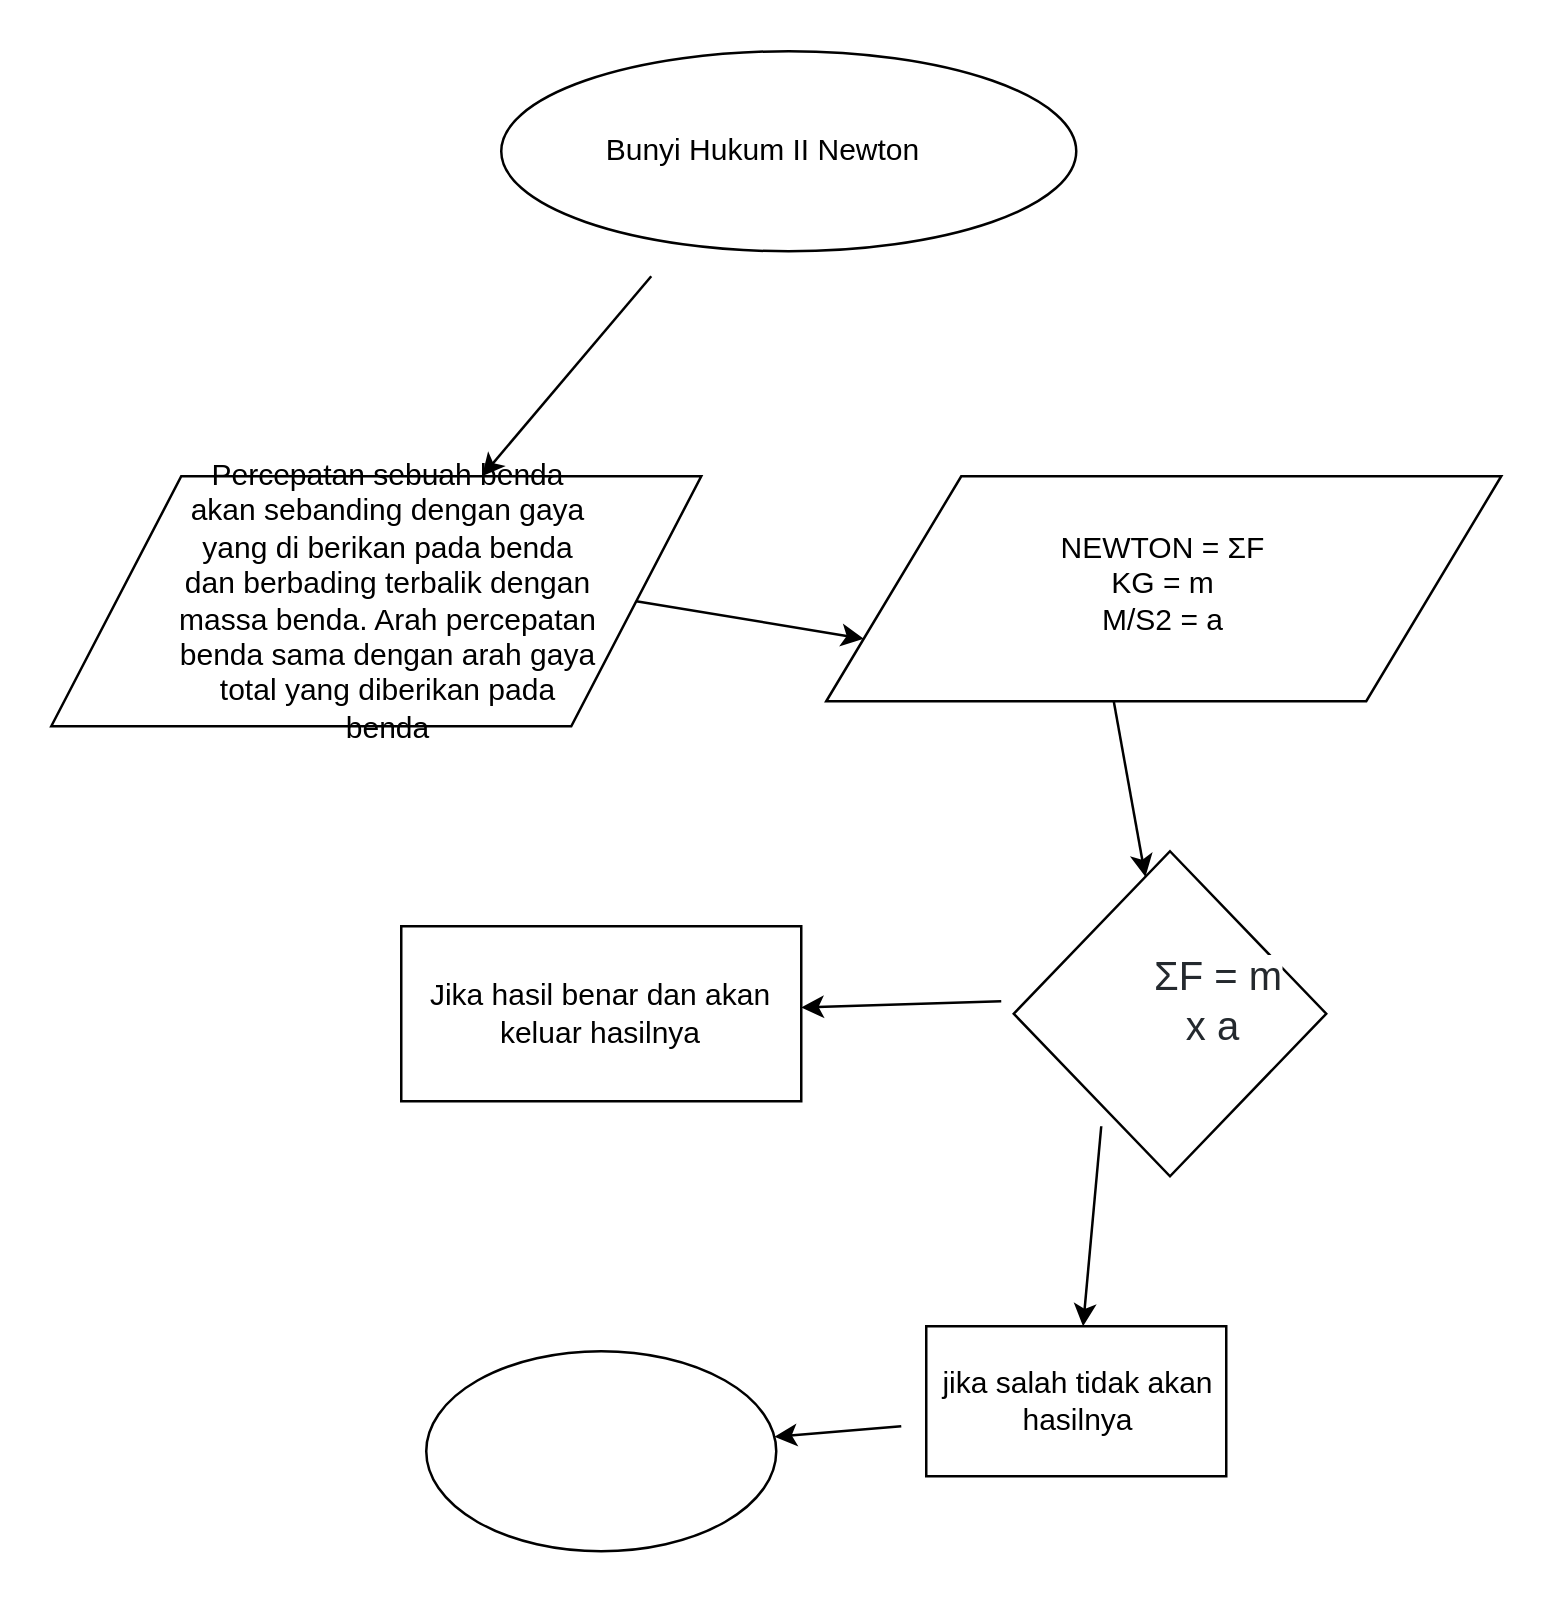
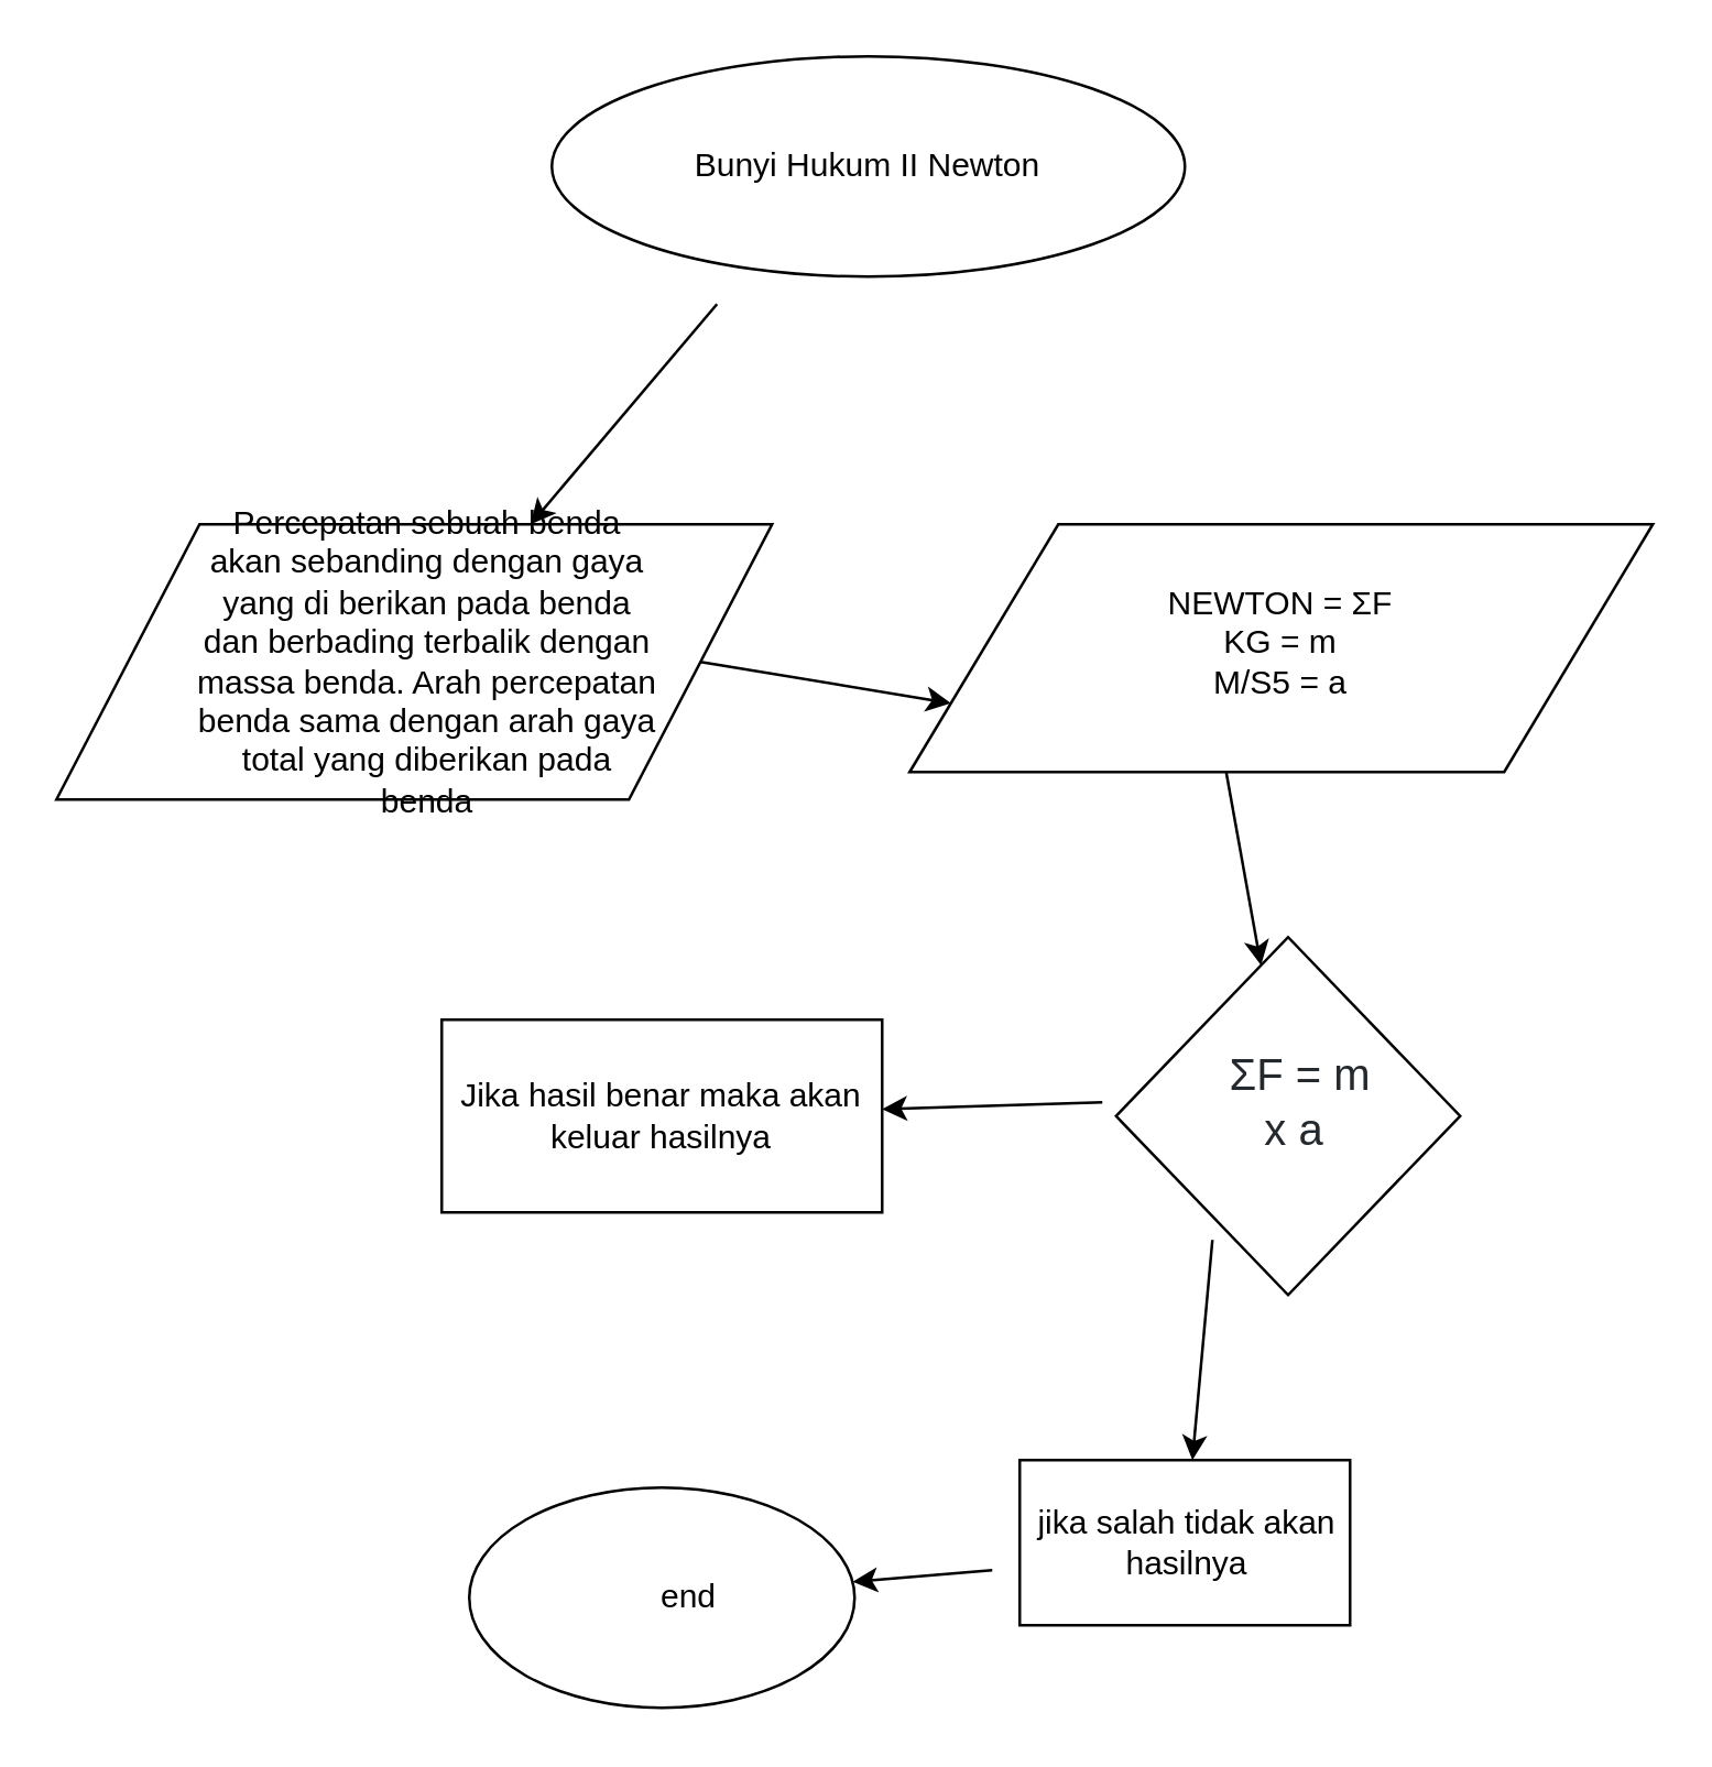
  <mxCell id="0" />
  <mxCell id="1" parent="0" />
  <mxCell id="2" value="" style="ellipse;whiteSpace=wrap;html=1;" vertex="1" parent="1"><mxGeometry x="200" y="20" width="230" height="80" as="geometry" /></mxCell>
- <mxCell id="3" value="Bunyi Hukum II Newton" style="text;html=1;strokeColor=none;fillColor=none;align=center;verticalAlign=middle;whiteSpace=wrap;rounded=0;" vertex="1" parent="1"><mxGeometry x="230" y="30" width="150" height="60" as="geometry" /></mxCell>
+ <mxCell id="3" value="Bunyi Hukum II Newton" style="text;html=1;strokeColor=none;fillColor=none;align=center;verticalAlign=middle;whiteSpace=wrap;rounded=0;" vertex="1" parent="1"><mxGeometry x="240" y="30" width="150" height="60" as="geometry" /></mxCell>
  <mxCell id="4" value="" style="endArrow=classic;html=1;" edge="1" parent="1" target="5"><mxGeometry width="50" height="50" relative="1" as="geometry"><mxPoint x="260" y="110" as="sourcePoint" /><mxPoint x="140" y="220" as="targetPoint" /></mxGeometry></mxCell>
  <mxCell id="5" value="" style="shape=parallelogram;perimeter=parallelogramPerimeter;whiteSpace=wrap;html=1;" vertex="1" parent="1"><mxGeometry x="20" y="190" width="260" height="100" as="geometry" /></mxCell>
  <mxCell id="6" value="Percepatan sebuah benda akan sebanding dengan gaya yang di berikan pada benda dan berbading terbalik dengan massa benda. Arah percepatan benda sama dengan arah gaya total yang diberikan pada benda" style="text;html=1;strokeColor=none;fillColor=none;align=center;verticalAlign=middle;whiteSpace=wrap;rounded=0;" vertex="1" parent="1"><mxGeometry x="70" y="200" width="170" height="80" as="geometry" /></mxCell>
  <mxCell id="7" value="" style="shape=parallelogram;perimeter=parallelogramPerimeter;whiteSpace=wrap;html=1;" vertex="1" parent="1"><mxGeometry x="330" y="190" width="270" height="90" as="geometry" /></mxCell>
  <mxCell id="8" value="" style="endArrow=classic;html=1;entryX=0;entryY=0.75;entryDx=0;entryDy=0;exitX=1;exitY=0.5;exitDx=0;exitDy=0;" edge="1" parent="1" source="5" target="7"><mxGeometry width="50" height="50" relative="1" as="geometry"><mxPoint x="255" y="265" as="sourcePoint" /><mxPoint x="305" y="215" as="targetPoint" /></mxGeometry></mxCell>
- <mxCell id="9" value="&lt;div&gt;NEWTON = ΣF&lt;/div&gt;&lt;div&gt;KG = m&lt;/div&gt;&lt;div&gt;M/S2 = a&lt;/div&gt;&lt;div&gt;&lt;br&gt;&lt;/div&gt;" style="text;html=1;strokeColor=none;fillColor=none;align=center;verticalAlign=middle;whiteSpace=wrap;rounded=0;" vertex="1" parent="1"><mxGeometry x="390" y="200" width="150" height="80" as="geometry" /></mxCell>
+ <mxCell id="9" value="&lt;div&gt;NEWTON = ΣF&lt;/div&gt;&lt;div&gt;KG = m&lt;/div&gt;&lt;div&gt;M/S5 = a&lt;/div&gt;&lt;div&gt;&lt;br&gt;&lt;/div&gt;" style="text;html=1;strokeColor=none;fillColor=none;align=center;verticalAlign=middle;whiteSpace=wrap;rounded=0;" vertex="1" parent="1"><mxGeometry x="390" y="200" width="150" height="80" as="geometry" /></mxCell>
  <mxCell id="10" value="" style="endArrow=classic;html=1;" edge="1" parent="1" target="11"><mxGeometry width="50" height="50" relative="1" as="geometry"><mxPoint x="445" y="280" as="sourcePoint" /><mxPoint x="445" y="350" as="targetPoint" /></mxGeometry></mxCell>
  <mxCell id="11" value="" style="rhombus;whiteSpace=wrap;html=1;" vertex="1" parent="1"><mxGeometry x="405" y="340" width="125" height="130" as="geometry" /></mxCell>
- <mxCell id="12" value="&lt;span style=&quot;color: rgb(36 , 41 , 46) ; font-family: , &amp;#34;blinkmacsystemfont&amp;#34; , &amp;#34;segoe ui&amp;#34; , &amp;#34;helvetica&amp;#34; , &amp;#34;arial&amp;#34; , sans-serif , &amp;#34;apple color emoji&amp;#34; , &amp;#34;segoe ui emoji&amp;#34; , &amp;#34;segoe ui symbol&amp;#34; ; font-size: 16px ; background-color: rgb(255 , 255 , 255)&quot;&gt;&amp;nbsp;ΣF = m x a&lt;/span&gt;" style="text;html=1;strokeColor=none;fillColor=none;align=center;verticalAlign=middle;whiteSpace=wrap;rounded=0;" vertex="1" parent="1"><mxGeometry x="455" y="370" width="60" height="60" as="geometry" /></mxCell>
+ <mxCell id="12" value="&lt;span style=&quot;color: rgb(36 , 41 , 46) ; font-family: , &amp;#34;blinkmacsystemfont&amp;#34; , &amp;#34;segoe ui&amp;#34; , &amp;#34;helvetica&amp;#34; , &amp;#34;arial&amp;#34; , sans-serif , &amp;#34;apple color emoji&amp;#34; , &amp;#34;segoe ui emoji&amp;#34; , &amp;#34;segoe ui symbol&amp;#34; ; font-size: 16px ; background-color: rgb(255 , 255 , 255)&quot;&gt;&amp;nbsp;ΣF = m x a&lt;/span&gt;" style="text;html=1;strokeColor=none;fillColor=none;align=center;verticalAlign=middle;whiteSpace=wrap;rounded=0;" vertex="1" parent="1"><mxGeometry x="440" y="370" width="60" height="60" as="geometry" /></mxCell>
  <mxCell id="13" value="" style="endArrow=classic;html=1;" edge="1" parent="1" target="14"><mxGeometry width="50" height="50" relative="1" as="geometry"><mxPoint x="400" y="400" as="sourcePoint" /><mxPoint x="310" y="400" as="targetPoint" /></mxGeometry></mxCell>
  <mxCell id="14" value="" style="rounded=0;whiteSpace=wrap;html=1;" vertex="1" parent="1"><mxGeometry x="160" y="370" width="160" height="70" as="geometry" /></mxCell>
- <mxCell id="15" value="Jika hasil benar dan akan keluar hasilnya" style="text;html=1;strokeColor=none;fillColor=none;align=center;verticalAlign=middle;whiteSpace=wrap;rounded=0;" vertex="1" parent="1"><mxGeometry x="160" y="380" width="160" height="50" as="geometry" /></mxCell>
+ <mxCell id="15" value="Jika hasil benar maka akan keluar hasilnya" style="text;html=1;strokeColor=none;fillColor=none;align=center;verticalAlign=middle;whiteSpace=wrap;rounded=0;" vertex="1" parent="1"><mxGeometry x="160" y="380" width="160" height="50" as="geometry" /></mxCell>
  <mxCell id="16" value="" style="endArrow=classic;html=1;" edge="1" parent="1" target="17"><mxGeometry width="50" height="50" relative="1" as="geometry"><mxPoint x="440" y="450" as="sourcePoint" /><mxPoint x="430" y="530" as="targetPoint" /></mxGeometry></mxCell>
  <mxCell id="17" value="" style="rounded=0;whiteSpace=wrap;html=1;" vertex="1" parent="1"><mxGeometry x="370" y="530" width="120" height="60" as="geometry" /></mxCell>
  <mxCell id="18" value="jika salah tidak akan hasilnya" style="text;html=1;strokeColor=none;fillColor=none;align=center;verticalAlign=middle;whiteSpace=wrap;rounded=0;" vertex="1" parent="1"><mxGeometry x="371" y="540" width="120" height="40" as="geometry" /></mxCell>
  <mxCell id="19" value="" style="endArrow=classic;html=1;" edge="1" parent="1" target="20"><mxGeometry width="50" height="50" relative="1" as="geometry"><mxPoint x="360" y="570" as="sourcePoint" /><mxPoint x="250" y="580" as="targetPoint" /></mxGeometry></mxCell>
  <mxCell id="20" value="" style="ellipse;whiteSpace=wrap;html=1;" vertex="1" parent="1"><mxGeometry x="170" y="540" width="140" height="80" as="geometry" /></mxCell>
+ <mxCell id="21" value="end" style="text;html=1;strokeColor=none;fillColor=none;align=center;verticalAlign=middle;whiteSpace=wrap;rounded=0;" vertex="1" parent="1"><mxGeometry x="200" y="560" width="100" height="40" as="geometry" /></mxCell>
